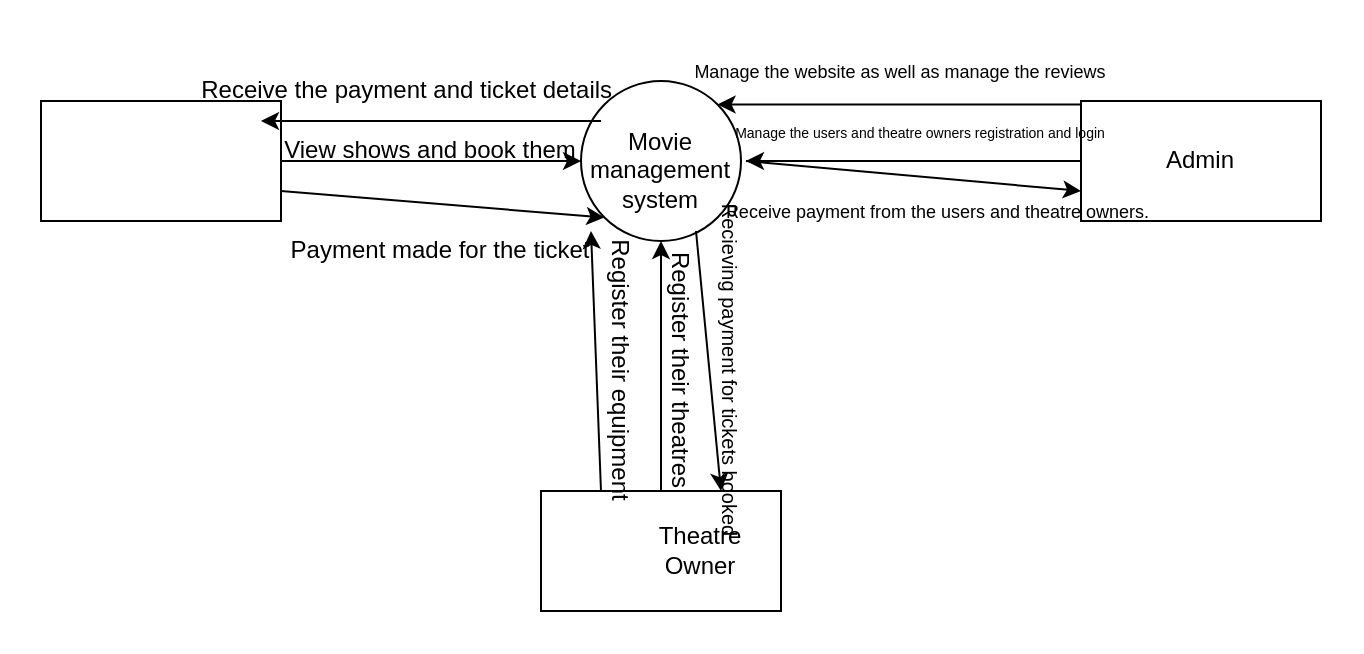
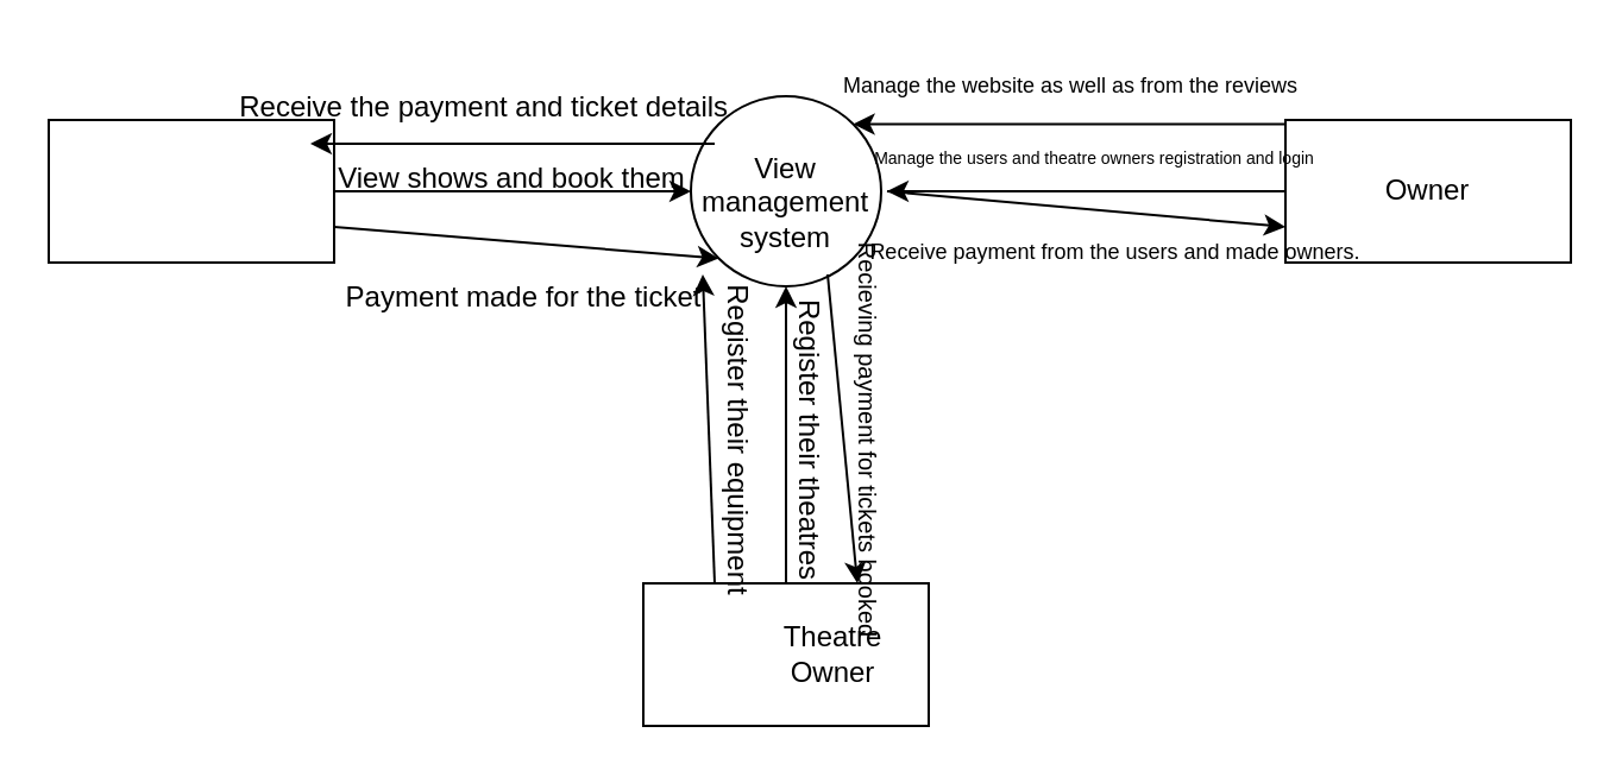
  <mxCell id="0" />
  <mxCell id="1" parent="0" />
  <mxCell id="2" value="" style="rounded=0;whiteSpace=wrap;html=1;" vertex="1" parent="1"><mxGeometry x="20" y="50" width="120" height="60" as="geometry" /></mxCell>
  <mxCell id="3" value="" style="rounded=0;whiteSpace=wrap;html=1;" vertex="1" parent="1"><mxGeometry x="270" y="245" width="120" height="60" as="geometry" /></mxCell>
  <mxCell id="4" value="" style="rounded=0;whiteSpace=wrap;html=1;" vertex="1" parent="1"><mxGeometry x="540" y="50" width="120" height="60" as="geometry" /></mxCell>
  <mxCell id="5" value="" style="ellipse;whiteSpace=wrap;html=1;aspect=fixed;" vertex="1" parent="1"><mxGeometry x="290" y="40" width="80" height="80" as="geometry" /></mxCell>
  <mxCell id="6" value="Theatre Owner" style="text;html=1;strokeColor=none;fillColor=none;align=center;verticalAlign=middle;whiteSpace=wrap;rounded=0;" vertex="1" parent="1"><mxGeometry x="320" y="260" width="60" height="30" as="geometry" /></mxCell>
- <mxCell id="7" value="Admin" style="text;html=1;strokeColor=none;fillColor=none;align=center;verticalAlign=middle;whiteSpace=wrap;rounded=0;" vertex="1" parent="1"><mxGeometry x="570" y="65" width="60" height="30" as="geometry" /></mxCell>
+ <mxCell id="7" value="Owner" style="text;html=1;strokeColor=none;fillColor=none;align=center;verticalAlign=middle;whiteSpace=wrap;rounded=0;" vertex="1" parent="1"><mxGeometry x="570" y="65" width="60" height="30" as="geometry" /></mxCell>
  <mxCell id="8" value="" style="endArrow=classic;html=1;rounded=0;exitX=1;exitY=0.5;exitDx=0;exitDy=0;entryX=0;entryY=0.5;entryDx=0;entryDy=0;" edge="1" parent="1" source="2" target="5"><mxGeometry width="50" height="50" relative="1" as="geometry"><mxPoint x="160" y="84.5" as="sourcePoint" /><mxPoint x="250" y="84.5" as="targetPoint" /></mxGeometry></mxCell>
  <mxCell id="9" value="View shows and book them" style="text;html=1;strokeColor=none;fillColor=none;align=center;verticalAlign=middle;whiteSpace=wrap;rounded=0;" vertex="1" parent="1"><mxGeometry x="130" y="60" width="170" height="30" as="geometry" /></mxCell>
  <mxCell id="10" value="" style="endArrow=classic;html=1;rounded=0;exitX=1;exitY=0.75;exitDx=0;exitDy=0;entryX=0;entryY=1;entryDx=0;entryDy=0;" edge="1" parent="1" source="2" target="5"><mxGeometry width="50" height="50" relative="1" as="geometry"><mxPoint x="290" y="170" as="sourcePoint" /><mxPoint x="340" y="120" as="targetPoint" /></mxGeometry></mxCell>
  <mxCell id="11" value="Payment made for the ticket" style="text;html=1;strokeColor=none;fillColor=none;align=center;verticalAlign=middle;whiteSpace=wrap;rounded=0;rotation=0;" vertex="1" parent="1"><mxGeometry x="140" y="110" width="160" height="30" as="geometry" /></mxCell>
  <mxCell id="12" value="" style="endArrow=classic;html=1;rounded=0;exitX=1;exitY=0;exitDx=0;exitDy=0;entryX=0;entryY=0;entryDx=0;entryDy=0;" edge="1" parent="1" source="9" target="9"><mxGeometry width="50" height="50" relative="1" as="geometry"><mxPoint x="290" y="150" as="sourcePoint" /><mxPoint x="340" y="100" as="targetPoint" /></mxGeometry></mxCell>
  <mxCell id="13" value="Receive the payment and ticket details&amp;nbsp;" style="text;html=1;strokeColor=none;fillColor=none;align=center;verticalAlign=middle;whiteSpace=wrap;rounded=0;" vertex="1" parent="1"><mxGeometry x="90" y="30" width="230" height="30" as="geometry" /></mxCell>
  <mxCell id="14" value="" style="endArrow=classic;html=1;rounded=0;exitX=0.5;exitY=0;exitDx=0;exitDy=0;entryX=0.5;entryY=1;entryDx=0;entryDy=0;" edge="1" parent="1" source="3" target="5"><mxGeometry width="50" height="50" relative="1" as="geometry"><mxPoint x="290" y="120" as="sourcePoint" /><mxPoint x="340" y="70" as="targetPoint" /></mxGeometry></mxCell>
  <mxCell id="15" value="Register their theatres" style="text;html=1;strokeColor=none;fillColor=none;align=center;verticalAlign=middle;whiteSpace=wrap;rounded=0;rotation=90;" vertex="1" parent="1"><mxGeometry x="270" y="170" width="140" height="30" as="geometry" /></mxCell>
  <mxCell id="16" value="" style="endArrow=classic;html=1;rounded=0;exitX=0.25;exitY=0;exitDx=0;exitDy=0;entryX=0;entryY=1;entryDx=0;entryDy=0;" edge="1" parent="1" source="3" target="17"><mxGeometry width="50" height="50" relative="1" as="geometry"><mxPoint x="300" y="245" as="sourcePoint" /><mxPoint x="302" y="108" as="targetPoint" /></mxGeometry></mxCell>
  <mxCell id="17" value="Register their equipment" style="text;html=1;strokeColor=none;fillColor=none;align=center;verticalAlign=middle;whiteSpace=wrap;rounded=0;rotation=90;" vertex="1" parent="1"><mxGeometry x="240" y="170" width="140" height="30" as="geometry" /></mxCell>
  <mxCell id="18" value="" style="endArrow=classic;html=1;rounded=0;entryX=0.75;entryY=0;entryDx=0;entryDy=0;exitX=0;exitY=0.25;exitDx=0;exitDy=0;" edge="1" parent="1" source="15" target="3"><mxGeometry width="50" height="50" relative="1" as="geometry"><mxPoint x="280" y="140" as="sourcePoint" /><mxPoint x="330" y="90" as="targetPoint" /></mxGeometry></mxCell>
  <mxCell id="19" value="&lt;font style=&quot;font-size: 10px;&quot;&gt;Recieving payment for tickets booked&lt;/font&gt;" style="text;html=1;strokeColor=none;fillColor=none;align=center;verticalAlign=middle;whiteSpace=wrap;rounded=0;rotation=90;" vertex="1" parent="1"><mxGeometry x="260" y="170" width="210" height="30" as="geometry" /></mxCell>
  <mxCell id="20" value="" style="endArrow=classic;html=1;rounded=0;entryX=0;entryY=0.25;entryDx=0;entryDy=0;exitX=0;exitY=0.5;exitDx=0;exitDy=0;" edge="1" parent="1" source="4" target="19"><mxGeometry width="50" height="50" relative="1" as="geometry"><mxPoint x="230" y="70" as="sourcePoint" /><mxPoint x="280" y="20" as="targetPoint" /></mxGeometry></mxCell>
  <mxCell id="21" value="&lt;font style=&quot;font-size: 7px;&quot;&gt;Manage the users and theatre owners registration and login&lt;/font&gt;" style="text;html=1;strokeColor=none;fillColor=none;align=center;verticalAlign=middle;whiteSpace=wrap;rounded=0;" vertex="1" parent="1"><mxGeometry x="340" y="50" width="240" height="30" as="geometry" /></mxCell>
  <mxCell id="22" value="" style="endArrow=classic;html=1;rounded=0;entryX=1;entryY=0;entryDx=0;entryDy=0;exitX=0.833;exitY=0.057;exitDx=0;exitDy=0;exitPerimeter=0;" edge="1" parent="1" source="21" target="5"><mxGeometry width="50" height="50" relative="1" as="geometry"><mxPoint x="230" y="40" as="sourcePoint" /><mxPoint x="280" y="-10" as="targetPoint" /></mxGeometry></mxCell>
- <mxCell id="23" value="&lt;font style=&quot;font-size: 9px;&quot;&gt;Manage the website as well as manage the reviews&lt;/font&gt;" style="text;html=1;strokeColor=none;fillColor=none;align=center;verticalAlign=middle;whiteSpace=wrap;rounded=0;" vertex="1" parent="1"><mxGeometry x="330" y="20" width="240" height="30" as="geometry" /></mxCell>
+ <mxCell id="23" value="&lt;font style=&quot;font-size: 9px;&quot;&gt;Manage the website as well as from the reviews&lt;/font&gt;" style="text;html=1;strokeColor=none;fillColor=none;align=center;verticalAlign=middle;whiteSpace=wrap;rounded=0;" vertex="1" parent="1"><mxGeometry x="330" y="20" width="240" height="30" as="geometry" /></mxCell>
  <mxCell id="24" value="" style="endArrow=classic;html=1;rounded=0;entryX=0;entryY=0.75;entryDx=0;entryDy=0;exitX=0;exitY=0.25;exitDx=0;exitDy=0;" edge="1" parent="1" source="19" target="4"><mxGeometry width="50" height="50" relative="1" as="geometry"><mxPoint x="230" y="10" as="sourcePoint" /><mxPoint x="280" y="-40" as="targetPoint" /></mxGeometry></mxCell>
- <mxCell id="25" value="&lt;font style=&quot;font-size: 9px;&quot;&gt;Receive payment from the users and theatre owners.&amp;nbsp;&lt;/font&gt;" style="text;html=1;strokeColor=none;fillColor=none;align=center;verticalAlign=middle;whiteSpace=wrap;rounded=0;" vertex="1" parent="1"><mxGeometry x="360" y="90" width="220" height="30" as="geometry" /></mxCell>
- <mxCell id="26" value="Movie management system" style="text;html=1;strokeColor=none;fillColor=none;align=center;verticalAlign=middle;whiteSpace=wrap;rounded=0;" vertex="1" parent="1"><mxGeometry x="300" y="70" width="60" height="30" as="geometry" /></mxCell>
+ <mxCell id="25" value="&lt;font style=&quot;font-size: 9px;&quot;&gt;Receive payment from the users and made owners.&amp;nbsp;&lt;/font&gt;" style="text;html=1;strokeColor=none;fillColor=none;align=center;verticalAlign=middle;whiteSpace=wrap;rounded=0;" vertex="1" parent="1"><mxGeometry x="360" y="90" width="220" height="30" as="geometry" /></mxCell>
+ <mxCell id="26" value="View management system" style="text;html=1;strokeColor=none;fillColor=none;align=center;verticalAlign=middle;whiteSpace=wrap;rounded=0;" vertex="1" parent="1"><mxGeometry x="300" y="70" width="60" height="30" as="geometry" /></mxCell>
